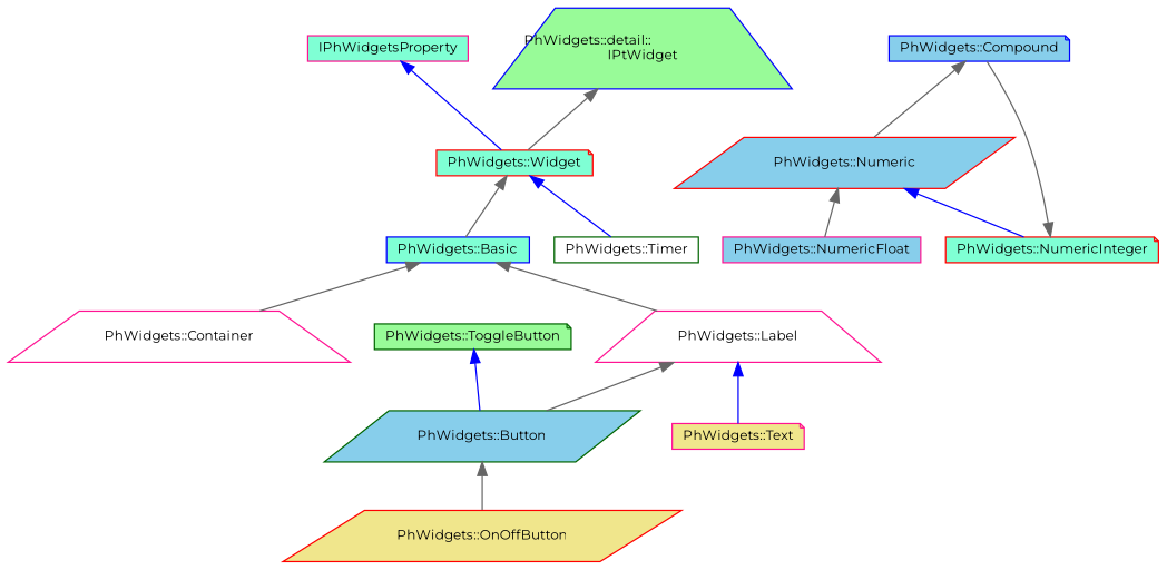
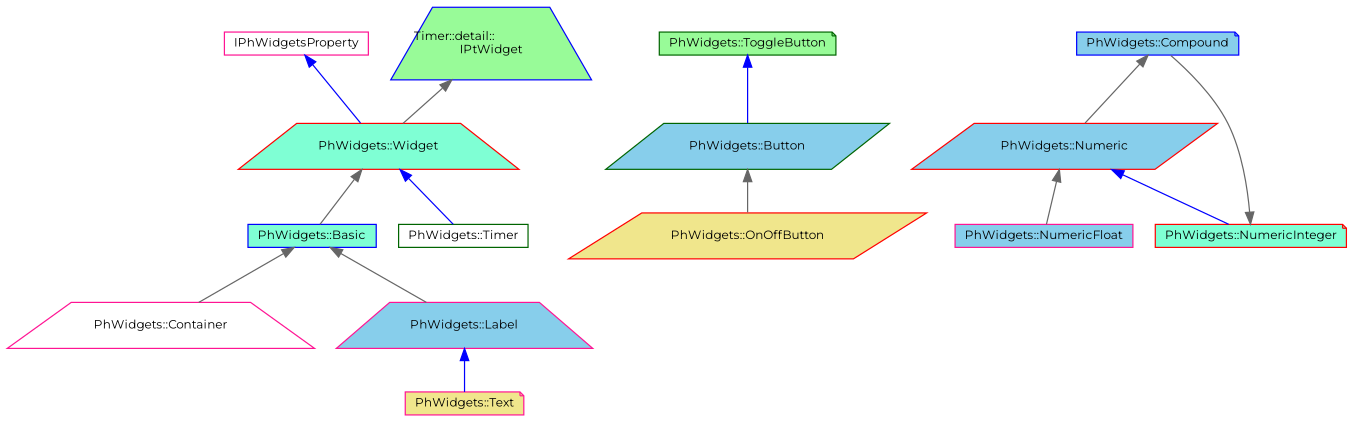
  digraph {
    fontname=Montserrat
    rankdir=TB
    node [color=deeppink fillcolor=aquamarine fontname=Montserrat fontsize=10 shape=box style=filled]
    edge [color=gray40 dir=back fontname=Montserrat fontsize=10 labelfontname=Helvetica labelfontsize=10 style=solid]
-   n1 [height=0.2 label=IPhWidgetsProperty width=0.4]
-   n2 [color=red height=0.2 label="PhWidgets::Widget" shape=note width=0.4]
+   n1 [fillcolor=white height=0.2 label=IPhWidgetsProperty width=0.4]
+   n2 [color=red height=0.2 label="PhWidgets::Widget" shape=trapezium width=0.4]
    n3 [color=blue height=0.2 label="PhWidgets::Basic" width=0.4]
    n4 [color=darkgreen fillcolor=white height=0.2 label="PhWidgets::Timer" width=0.4]
    n5 [fillcolor=white height=0.2 label="PhWidgets::Container" shape=trapezium width=0.4]
-   n6 [fillcolor=white height=0.2 label="PhWidgets::Label" shape=trapezium width=0.4]
+   n6 [fillcolor=skyblue height=0.2 label="PhWidgets::Label" shape=trapezium width=0.4]
    n7 [color=darkgreen fillcolor=skyblue height=0.2 label="PhWidgets::Button" shape=parallelogram width=0.4]
    n8 [fillcolor=khaki height=0.2 label="PhWidgets::Text" shape=note width=0.4]
    n9 [color=blue fillcolor=skyblue height=0.2 label="PhWidgets::Compound" shape=note width=0.4]
    n10 [color=red fillcolor=skyblue height=0.2 label="PhWidgets::Numeric" shape=parallelogram width=0.4]
    n11 [fillcolor=skyblue height=0.2 label="PhWidgets::NumericFloat" width=0.4]
    n12 [color=red height=0.2 label="PhWidgets::NumericInteger" shape=note width=0.4]
    n13 [color=red fillcolor=khaki height=0.2 label="PhWidgets::OnOffButton" shape=parallelogram width=0.4]
    n14 [color=darkgreen fillcolor=palegreen height=0.2 label="PhWidgets::ToggleButton" shape=note width=0.4]
-   n15 [color=blue fillcolor=palegreen height=0.2 label="PhWidgets::detail::\lIPtWidget" shape=trapezium width=0.4]
+   n15 [color=blue fillcolor=palegreen height=0.2 label="Timer::detail::\lIPtWidget" shape=trapezium width=0.4]
    n1 -> n2 [color=blue]
    n2 -> n3
    n2 -> n4 [color=blue]
    n3 -> n5
    n3 -> n6
-   n6 -> n7
    n6 -> n8 [color=blue]
    n7 -> n13
    n9 -> n10
    n10 -> n11
    n10 -> n12 [color=blue]
    n12 -> n9
    n14 -> n7 [color=blue]
    n15 -> n2
  }
